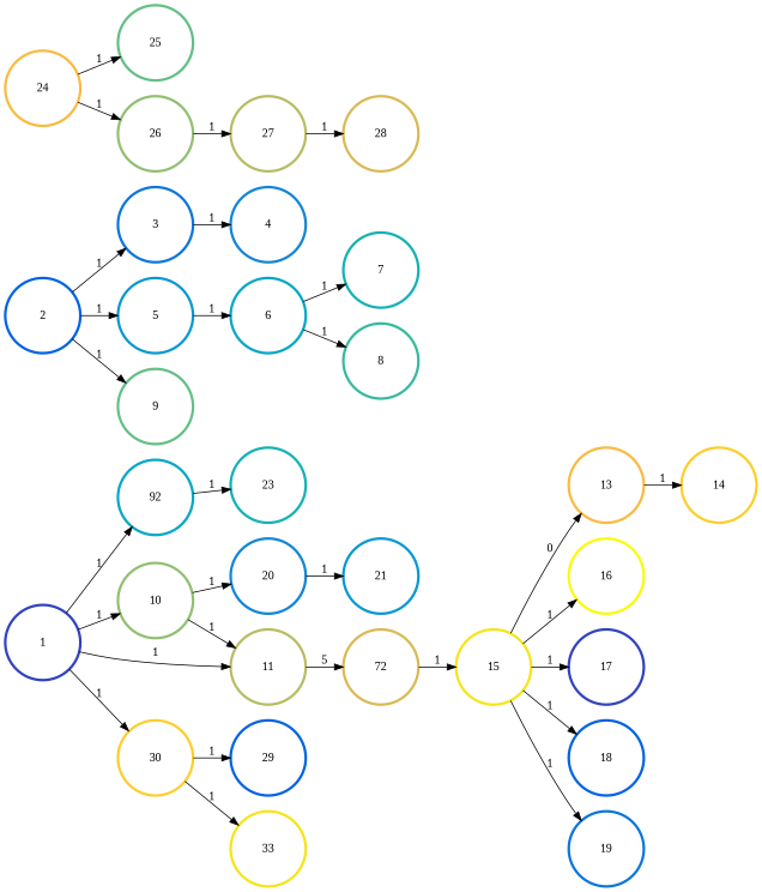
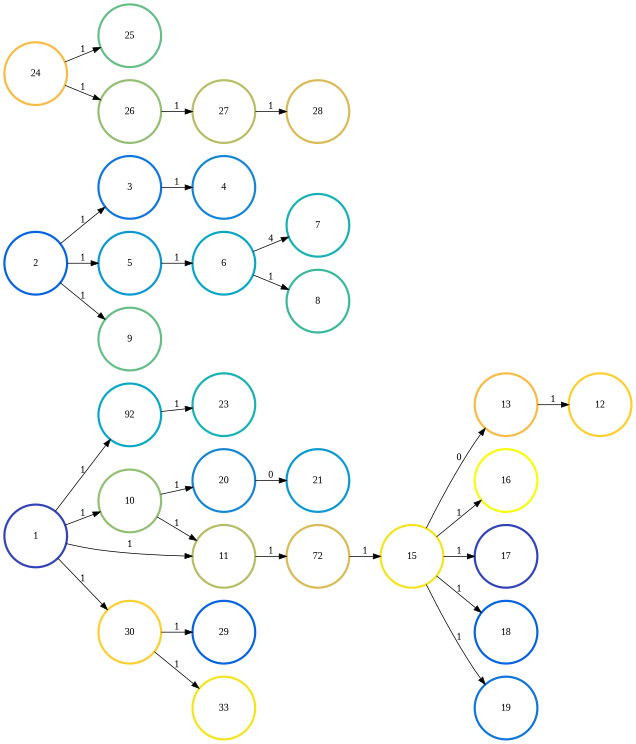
  digraph {
    fontname="Liberation Serif"
    rankdir=LR
    node [color="#0363E1" fontname="Liberation Serif" penwidth=3]
    edge [color=black fontname="Liberation Serif" penwidth=1]
    n1 [color="#3243BA" height=1.2 label=1 width=1.2]
    n2 [color="#92BF73" height=1.2 label=10 width=1.2]
    n3 [color="#06A7C6" height=1.2 label=92 width=1.2]
    n4 [color="#FCCE2E" height=1.2 label=30 width=1.2]
    n5 [color="#B7BD64" height=1.2 label=11 width=1.2]
    n6 [height=1.2 label=2 width=1.2]
    n7 [color="#0D75DC" height=1.2 label=3 width=1.2]
    n8 [color="#0998D1" height=1.2 label=5 width=1.2]
    n9 [color="#65BE86" height=1.2 label=9 width=1.2]
    n10 [color="#1485D4" height=1.2 label=20 width=1.2]
    n11 [color="#15B1B4" height=1.2 label=23 width=1.2]
    n12 [height=1.2 label=29 width=1.2]
    n13 [color="#F5E41D" height=1.2 label=33 width=1.2]
    n14 [color="#1485D4" height=1.2 label=4 width=1.2]
    n15 [color="#06A7C6" height=1.2 label=6 width=1.2]
    n16 [color="#15B1B4" height=1.2 label=7 width=1.2]
    n17 [color="#38B99E" height=1.2 label=8 width=1.2]
    n18 [color="#D9BA56" height=1.2 label=72 width=1.2]
    n19 [color="#0998D1" height=1.2 label=21 width=1.2]
    n20 [color="#F5E41D" height=1.2 label=15 width=1.2]
    n21 [color="#F8BB44" height=1.2 label=13 width=1.2]
    n22 [color="#F9FB0E" height=1.2 label=16 width=1.2]
    n23 [color="#3243BA" height=1.2 label=17 width=1.2]
    n24 [height=1.2 label=18 width=1.2]
    n25 [color="#0D75DC" height=1.2 label=19 width=1.2]
-   n26 [color="#FCCE2E" height=1.2 label=14 width=1.2]
+   n26 [color="#FCCE2E" height=1.2 label=12 width=1.2]
    n27 [color="#F8BB44" height=1.2 label=24 width=1.2]
    n28 [color="#65BE86" height=1.2 label=25 width=1.2]
    n29 [color="#92BF73" height=1.2 label=26 width=1.2]
    n30 [color="#B7BD64" height=1.2 label=27 width=1.2]
    n31 [color="#D9BA56" height=1.2 label=28 width=1.2]
    n1 -> n2 [label=1]
    n1 -> n3 [label=1]
    n1 -> n4 [label=1]
    n1 -> n5 [label=1]
    n2 -> n5 [label=1]
    n2 -> n10 [label=1]
    n3 -> n11 [label=1]
    n4 -> n12 [label=1]
    n4 -> n13 [label=1]
-   n5 -> n18 [label=5]
+   n5 -> n18 [label=1]
    n6 -> n7 [label=1]
    n6 -> n8 [label=1]
    n6 -> n9 [label=1]
    n7 -> n14 [label=1]
    n8 -> n15 [label=1]
-   n10 -> n19 [label=1]
-   n15 -> n16 [label=1]
+   n10 -> n19 [label=0]
+   n15 -> n16 [label=4]
    n15 -> n17 [label=1]
    n18 -> n20 [label=1]
    n20 -> n21 [label=0]
    n20 -> n22 [label=1]
    n20 -> n23 [label=1]
    n20 -> n24 [label=1]
    n20 -> n25 [label=1]
    n21 -> n26 [label=1]
    n27 -> n28 [label=1]
    n27 -> n29 [label=1]
    n29 -> n30 [label=1]
    n30 -> n31 [label=1]
  }
